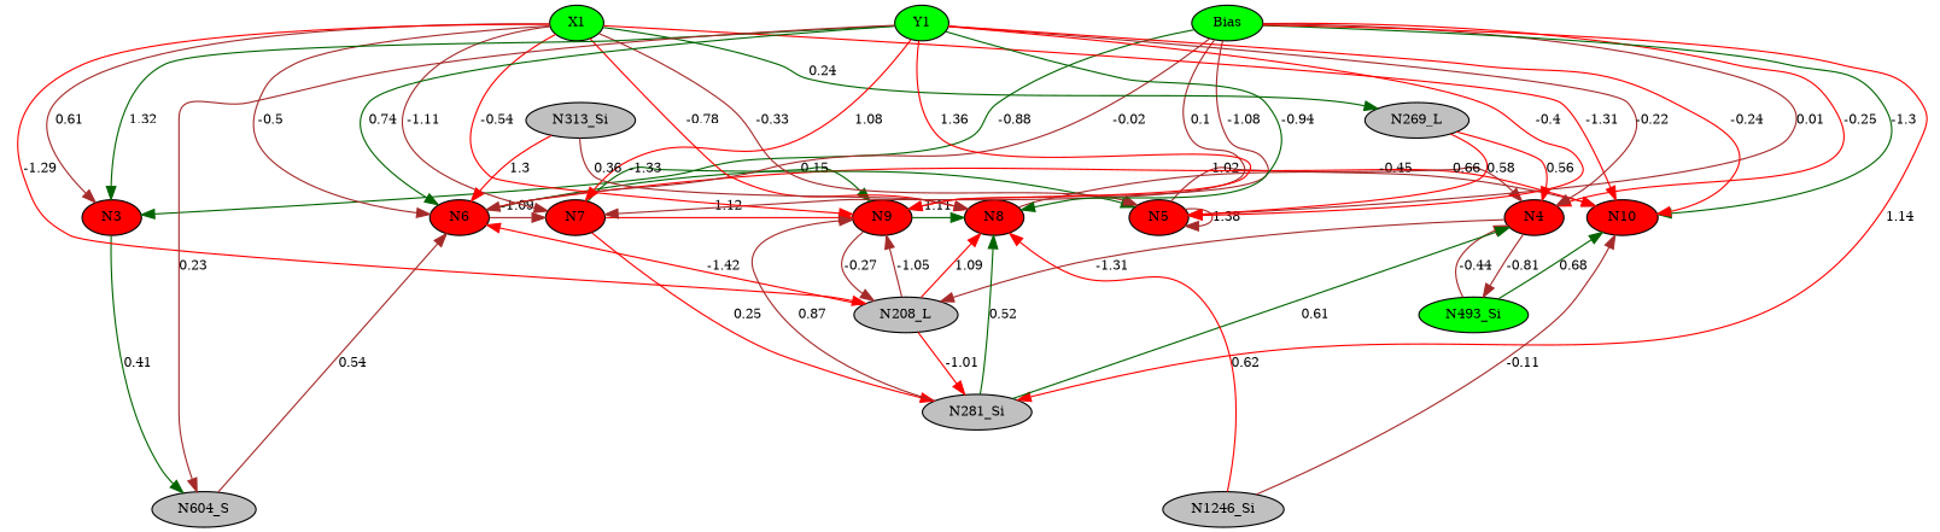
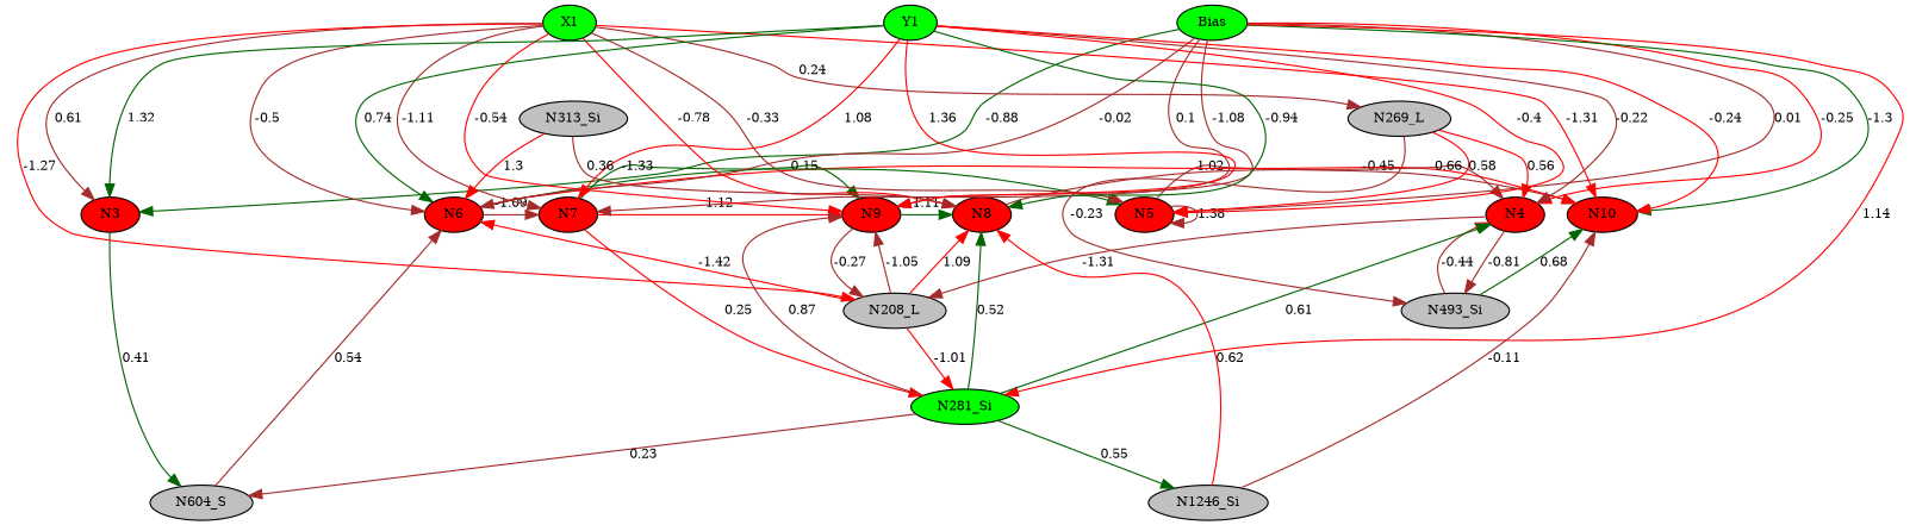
  digraph {
    fontname="DejaVu Serif"
    node [fillcolor=red fontname="DejaVu Serif" fontsize=10 shape=ellipse style=filled]
    edge [color=brown fontname="DejaVu Serif" fontsize=10]
    N3 [height=0.1 width=0.1]
    N4 [height=0.1 width=0.1]
    N5 [height=0.1 width=0.1]
    N6 [height=0.1 width=0.1]
    N7 [height=0.1 width=0.1]
    N8 [height=0.1 width=0.1]
    N9 [height=0.1 width=0.1]
    N10 [height=0.1 width=0.1]
    n9 [fillcolor=green height=0.1 label=Bias width=0.1]
    n10 [fillcolor=green height=0.1 label=X1 width=0.1]
    n11 [fillcolor=green height=0.1 label=Y1 width=0.1]
    n12 [fillcolor=gray height=0.1 label=N604_S width=0.1]
    n13 [fillcolor=gray height=0.1 label=N208_L width=0.1]
-   n14 [fillcolor=green height=0.1 label=N493_Si width=0.1]
-   n15 [fillcolor=gray height=0.1 label=N281_Si width=0.1]
+   n14 [fillcolor=gray height=0.1 label=N493_Si width=0.1]
+   n15 [fillcolor=green height=0.1 label=N281_Si width=0.1]
    n16 [fillcolor=gray height=0.1 label=N269_L width=0.1]
    n17 [fillcolor=gray height=0.1 label=N1246_Si width=0.1]
    n18 [fillcolor=gray height=0.1 label=N313_Si width=0.1]
    subgraph sub_1 {
      rank=same
      N3
      N4
      N5
      N6
      N7
      N8
      N9
      N10
    }
    subgraph sub_2 {
      rank=same
      n9
      n10
      n11
    }
    N3 -> n12 [color=darkgreen label=0.41]
    N4 -> n13 [arrowType=inv label=-1.31]
    N4 -> n14 [arrowType=inv label=-0.81]
    N5 -> N5 [label=1.38]
    N5 -> N10 [label=1.02]
    N6 -> N7 [arrowType=inv label=-1.09]
    N6 -> N9 [color=darkgreen label=0.15]
    N6 -> N10 [arrowType=inv color=red label=-0.45]
    N7 -> N5 [arrowType=inv color=darkgreen label=-1.33]
    N7 -> N9 [color=red label=1.12]
    N7 -> n15 [color=red label=0.25]
    N8 -> N4 [label=0.66]
    N9 -> N8 [color=darkgreen label=1.11]
    N9 -> n13 [arrowType=inv label=-0.27]
    n9 -> N3 [arrowType=inv color=darkgreen label=-0.88]
    n9 -> N4 [arrowType=inv color=red label=-0.25]
    n9 -> N5 [label=0.01]
    n9 -> N6 [arrowType=inv label=-0.02]
    n9 -> N7 [label=0.1]
    n9 -> N9 [arrowType=inv label=-1.08]
    n9 -> N10 [arrowType=inv color=darkgreen label=-1.3]
    n9 -> n15 [color=red label=1.14]
    n10 -> N3 [label=0.61]
    n10 -> N5 [arrowType=inv label=-0.33]
    n10 -> N6 [arrowType=inv label=-0.5]
    n10 -> N7 [arrowType=inv label=-1.11]
    n10 -> N8 [arrowType=inv color=red label=-0.78]
    n10 -> N9 [arrowType=inv color=red label=-0.54]
    n10 -> N10 [arrowType=inv color=red label=-1.31]
    n10 -> n11 [style=invis color="" fontsize=""]
-   n10 -> n13 [arrowType=inv color=red label=-1.29]
-   n10 -> n16 [color=darkgreen label=0.24]
+   n10 -> n13 [arrowType=inv color=red label=-1.27]
+   n10 -> n16 [label=0.24]
    n11 -> N3 [color=darkgreen label=1.32]
    n11 -> N4 [arrowType=inv label=-0.22]
    n11 -> N5 [arrowType=inv color=red label=-0.4]
    n11 -> N6 [color=darkgreen label=0.74]
    n11 -> N7 [color=red label=1.08]
    n11 -> N8 [arrowType=inv color=darkgreen label=-0.94]
    n11 -> N9 [color=red label=1.36]
    n11 -> N10 [arrowType=inv color=red label=-0.24]
    n11 -> n9 [style=invis color="" fontsize=""]
-   n11 -> n12 [label=0.23]
+   n15 -> n12 [label=0.23]
    n12 -> N6 [label=0.54]
    n13 -> N6 [arrowType=inv color=red label=-1.42]
    n13 -> N8 [color=red label=1.09]
    n13 -> N9 [arrowType=inv label=-1.05]
    n13 -> n15 [arrowType=inv color=red label=-1.01]
    n14 -> N4 [arrowType=inv label=-0.44]
    n14 -> N10 [color=darkgreen label=0.68]
    n15 -> N4 [color=darkgreen label=0.61]
    n15 -> N8 [color=darkgreen label=0.52]
    n15 -> N9 [label=0.87]
+   n15 -> n17 [color=darkgreen label=0.55]
    n16 -> N4 [color=red label=0.56]
    n16 -> N5 [color=red label=0.58]
+   n16 -> n14 [arrowType=inv label=-0.23]
    n17 -> N8 [color=red label=0.62]
    n17 -> N10 [arrowType=inv label=-0.11]
    n18 -> N6 [color=red label=1.3]
    n18 -> N8 [label=0.36]
  }
